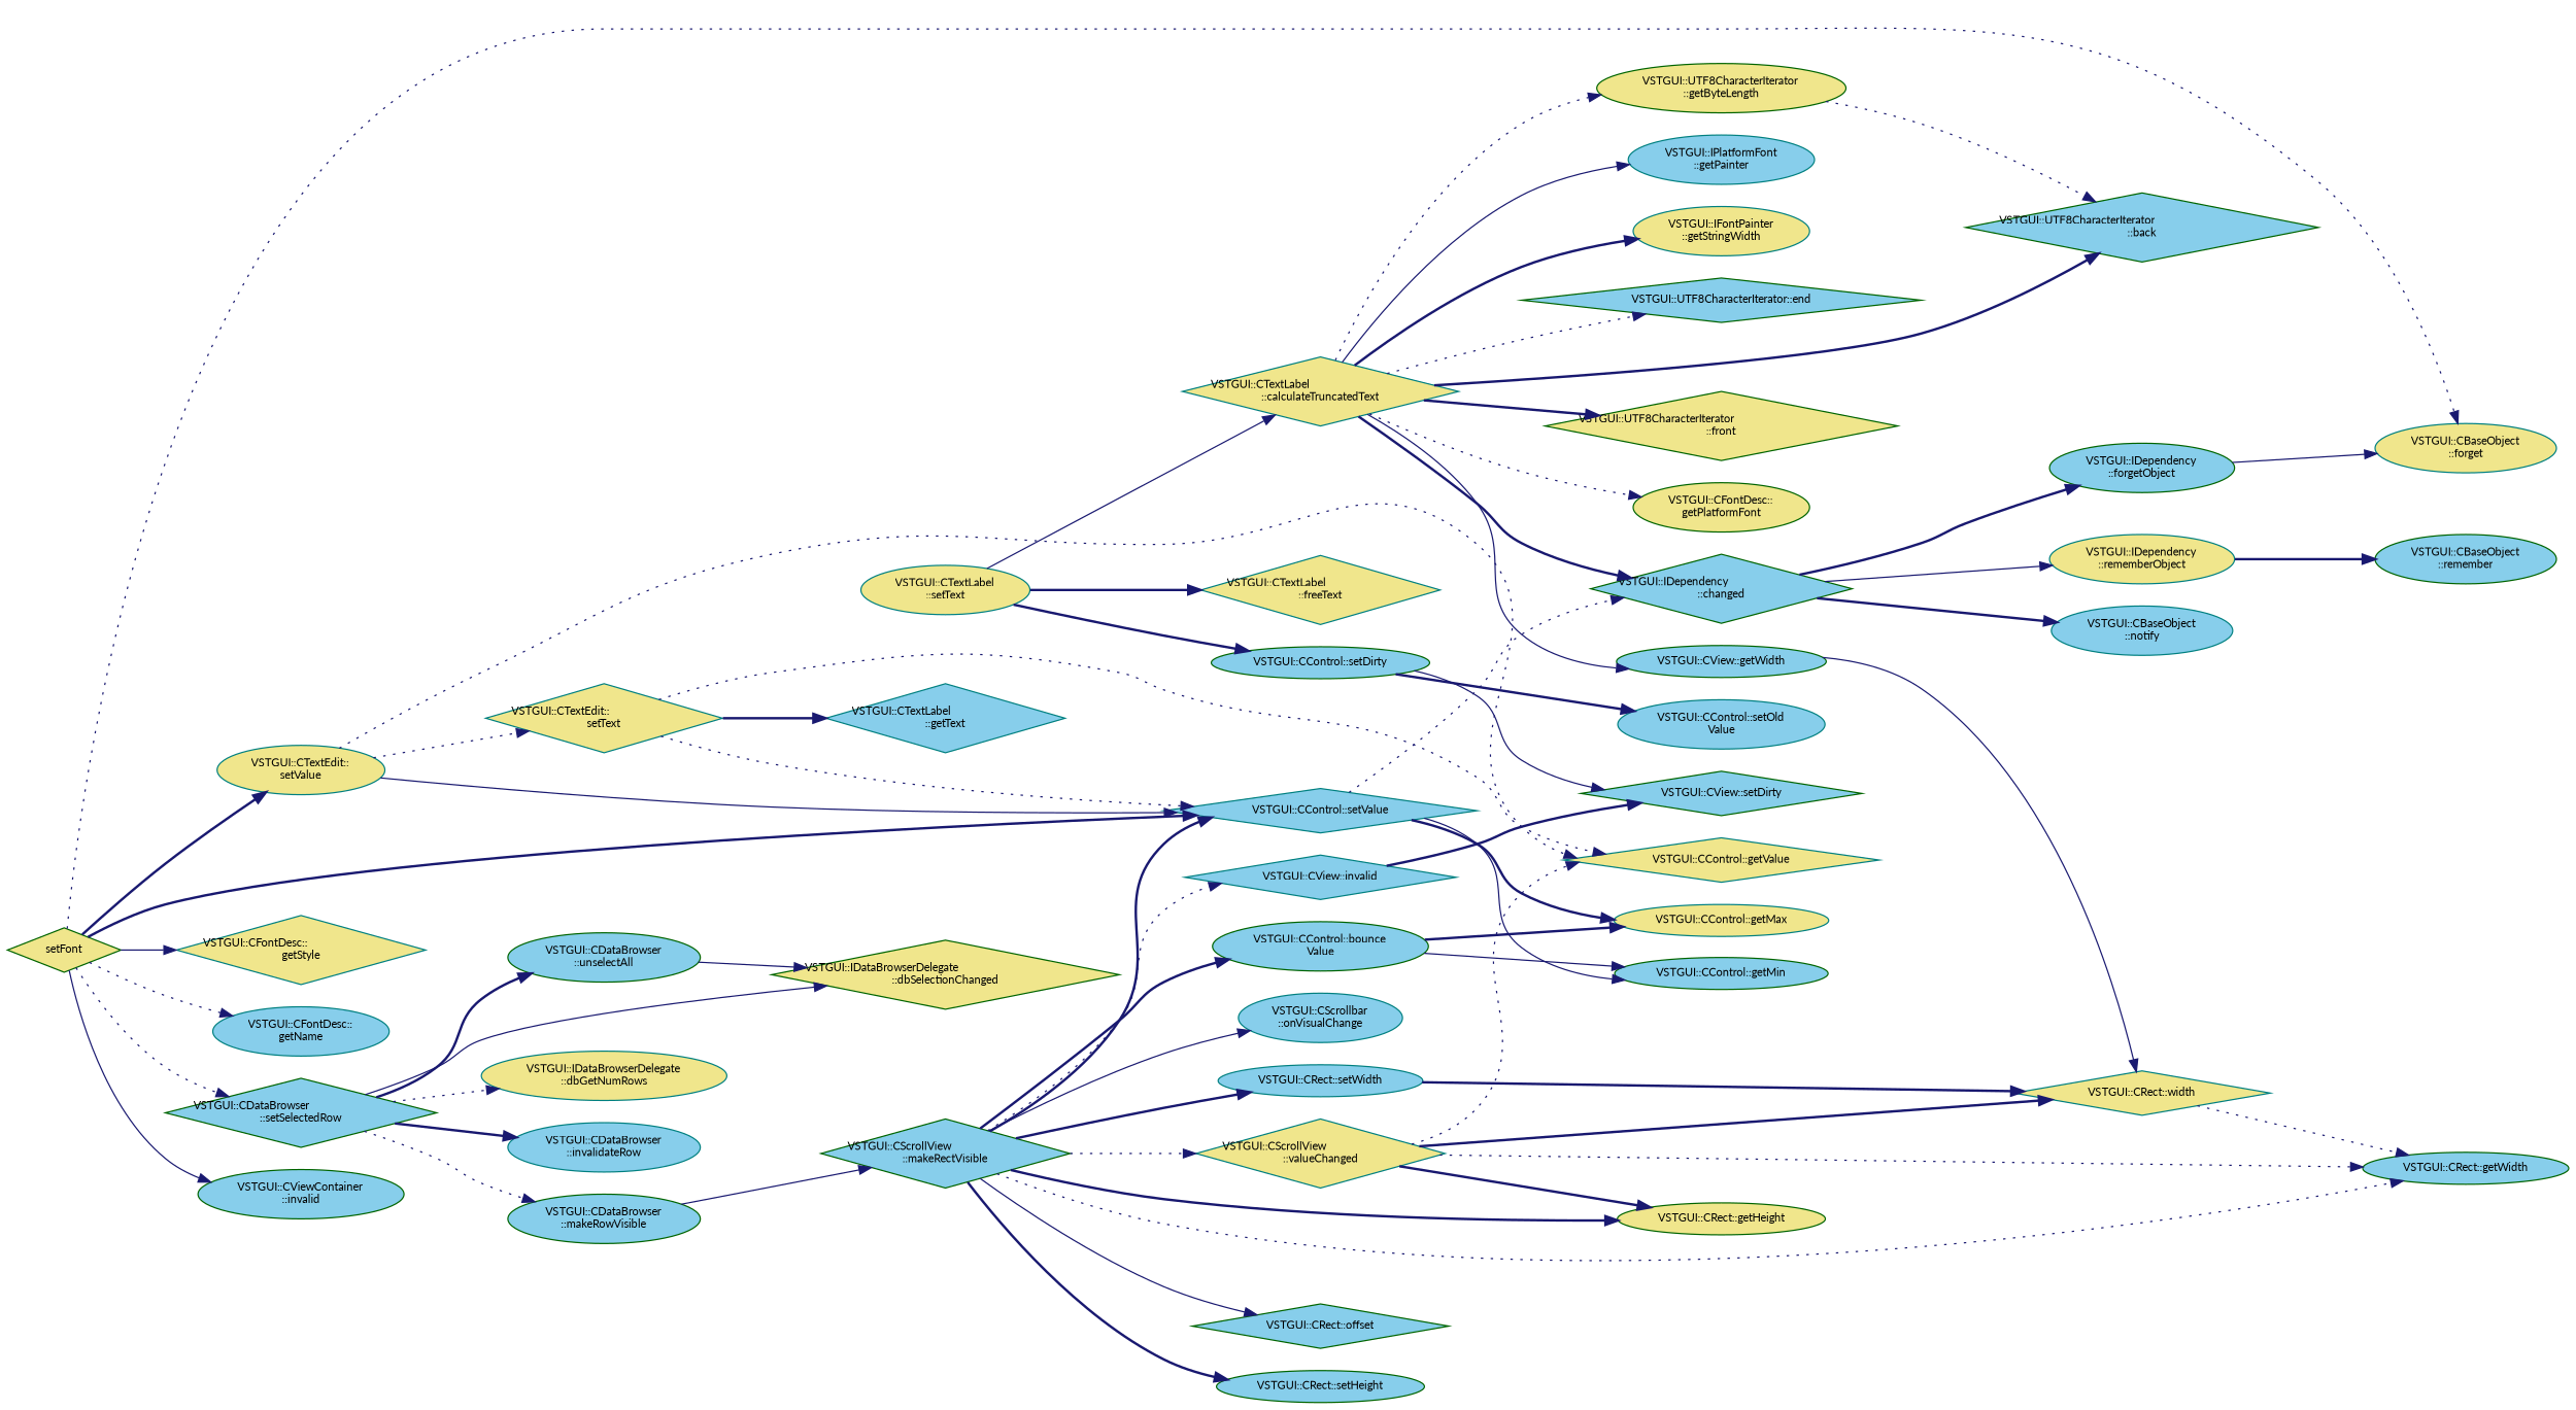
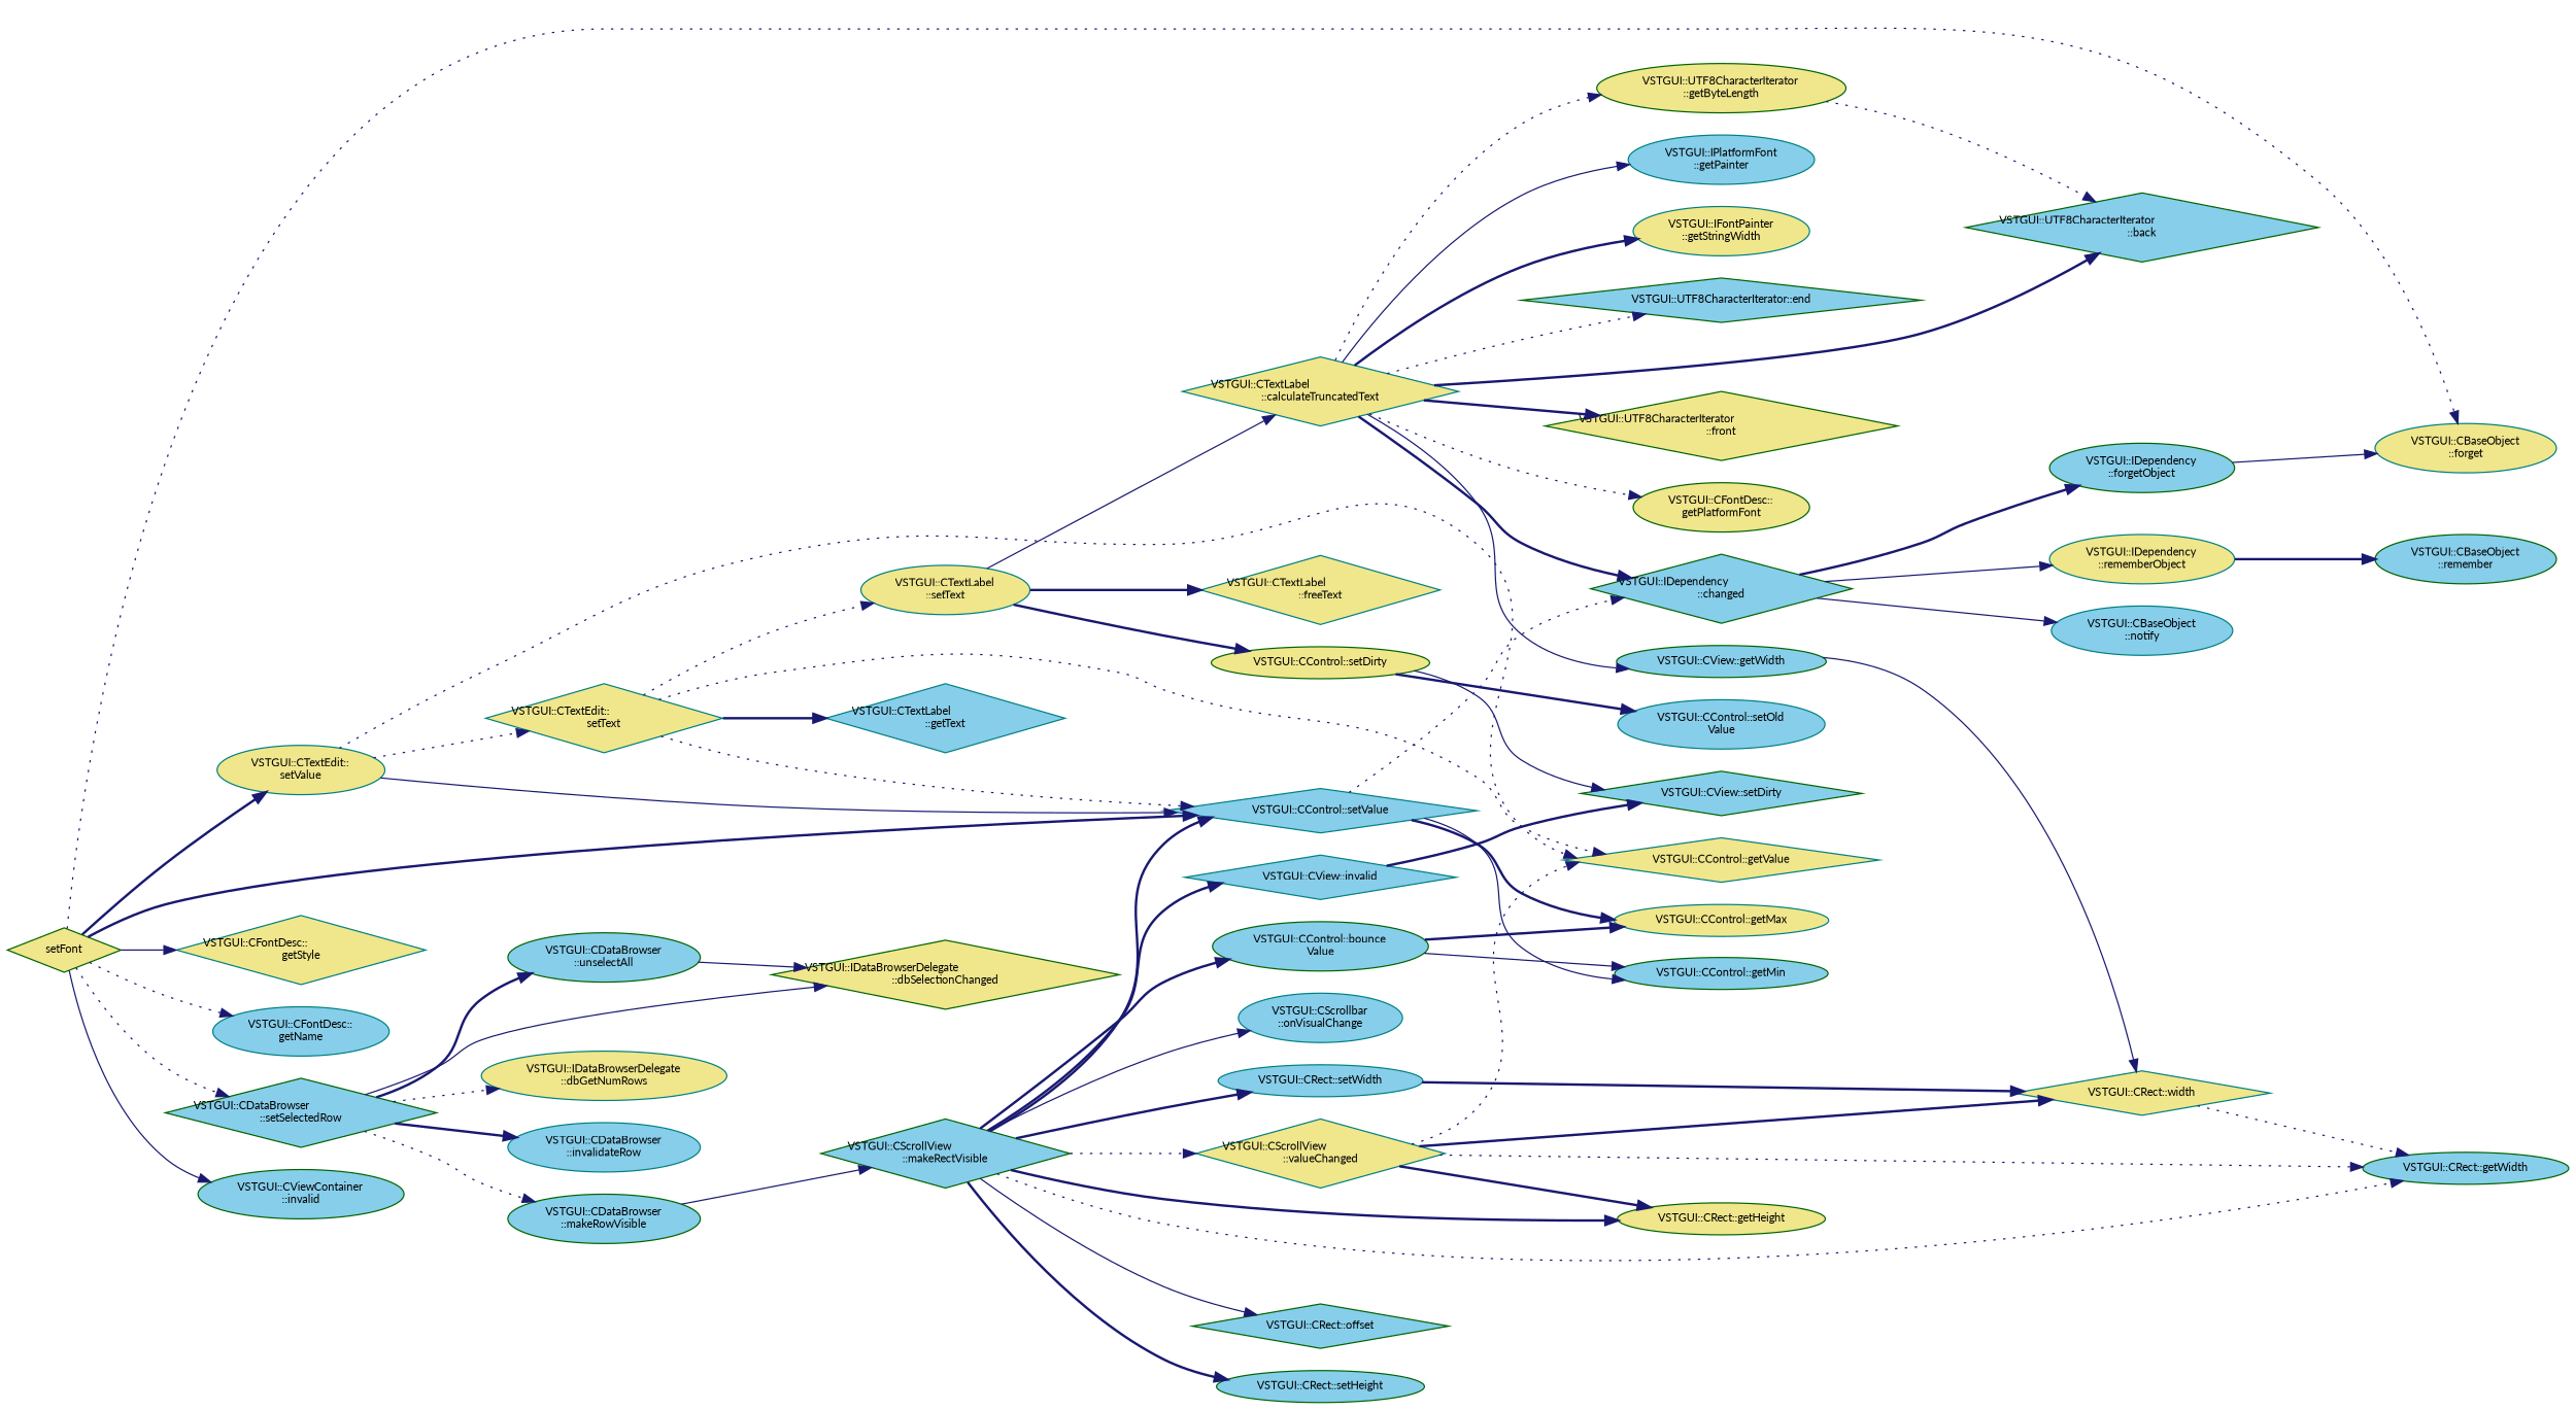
  digraph {
    fontname=Lato
    rankdir=LR
    node [color=darkgreen fillcolor=skyblue fontname=Lato fontsize=9 shape=ellipse style=filled]
    edge [color=midnightblue fontname=Lato fontsize=9 labelfontname=Arial labelfontsize=9 style=bold]
    n1 [fillcolor=khaki fontcolor=black height=0.2 label=setFont shape=diamond width=0.4]
    n2 [color=teal fillcolor=khaki height=0.2 label="VSTGUI::CBaseObject\l::forget" width=0.4]
    n3 [color=teal fillcolor=khaki height=0.2 label="VSTGUI::CTextEdit::\lsetValue" width=0.4]
    n4 [color=teal height=0.2 label="VSTGUI::CControl::setValue" shape=diamond width=0.4]
    n5 [color=teal fillcolor=khaki height=0.2 label="VSTGUI::CFontDesc::\lgetStyle" shape=diamond width=0.4]
    n6 [color=teal height=0.2 label="VSTGUI::CFontDesc::\lgetName" width=0.4]
    n7 [height=0.2 label="VSTGUI::CDataBrowser\l::setSelectedRow" shape=diamond width=0.4]
    n8 [height=0.2 label="VSTGUI::CViewContainer\l::invalid" width=0.4]
    n9 [color=teal fillcolor=khaki height=0.2 label="VSTGUI::CControl::getValue" shape=diamond width=0.4]
    n10 [color=teal fillcolor=khaki height=0.2 label="VSTGUI::CTextEdit::\lsetText" shape=diamond width=0.4]
    n11 [height=0.2 label="VSTGUI::CControl::getMin" width=0.4]
    n12 [color=teal fillcolor=khaki height=0.2 label="VSTGUI::CControl::getMax" width=0.4]
    n13 [height=0.2 label="VSTGUI::IDependency\l::changed" shape=diamond width=0.4]
    n14 [height=0.2 label="VSTGUI::CDataBrowser\l::unselectAll" width=0.4]
    n15 [fillcolor=khaki height=0.2 label="VSTGUI::IDataBrowserDelegate\l::dbSelectionChanged" shape=diamond width=0.4]
    n16 [color=teal fillcolor=khaki height=0.2 label="VSTGUI::IDataBrowserDelegate\l::dbGetNumRows" width=0.4]
    n17 [color=teal height=0.2 label="VSTGUI::CDataBrowser\l::invalidateRow" width=0.4]
    n18 [height=0.2 label="VSTGUI::CDataBrowser\l::makeRowVisible" width=0.4]
    n19 [color=teal fillcolor=khaki height=0.2 label="VSTGUI::CTextLabel\l::setText" width=0.4]
    n20 [color=teal height=0.2 label="VSTGUI::CTextLabel\l::getText" shape=diamond width=0.4]
    n21 [color=teal fillcolor=khaki height=0.2 label="VSTGUI::IDependency\l::rememberObject" width=0.4]
    n22 [color=teal height=0.2 label="VSTGUI::CBaseObject\l::notify" width=0.4]
    n23 [height=0.2 label="VSTGUI::IDependency\l::forgetObject" width=0.4]
    n24 [height=0.2 label="VSTGUI::CBaseObject\l::remember" width=0.4]
    n25 [color=teal fillcolor=khaki height=0.2 label="VSTGUI::CTextLabel\l::freeText" shape=diamond width=0.4]
    n26 [color=teal fillcolor=khaki height=0.2 label="VSTGUI::CTextLabel\l::calculateTruncatedText" shape=diamond width=0.4]
-   n27 [height=0.2 label="VSTGUI::CControl::setDirty" width=0.4]
+   n27 [fillcolor=khaki height=0.2 label="VSTGUI::CControl::setDirty" width=0.4]
    n28 [fillcolor=khaki height=0.2 label="VSTGUI::CFontDesc::\lgetPlatformFont" width=0.4]
    n29 [color=teal height=0.2 label="VSTGUI::IPlatformFont\l::getPainter" width=0.4]
    n30 [color=teal fillcolor=khaki height=0.2 label="VSTGUI::IFontPainter\l::getStringWidth" width=0.4]
    n31 [height=0.2 label="VSTGUI::CView::getWidth" width=0.4]
    n32 [height=0.2 label="VSTGUI::UTF8CharacterIterator::end" shape=diamond width=0.4]
    n33 [fillcolor=khaki height=0.2 label="VSTGUI::UTF8CharacterIterator\l::front" shape=diamond width=0.4]
    n34 [fillcolor=khaki height=0.2 label="VSTGUI::UTF8CharacterIterator\l::getByteLength" width=0.4]
    n35 [height=0.2 label="VSTGUI::UTF8CharacterIterator\l::back" shape=diamond width=0.4]
    n36 [height=0.2 label="VSTGUI::CView::setDirty" shape=diamond width=0.4]
    n37 [color=teal height=0.2 label="VSTGUI::CControl::setOld\lValue" width=0.4]
    n38 [color=teal fillcolor=khaki height=0.2 label="VSTGUI::CRect::width" shape=diamond width=0.4]
    n39 [height=0.2 label="VSTGUI::CRect::getWidth" width=0.4]
    n40 [height=0.2 label="VSTGUI::CScrollView\l::makeRectVisible" shape=diamond width=0.4]
    n41 [height=0.2 label="VSTGUI::CRect::offset" shape=diamond width=0.4]
    n42 [color=teal height=0.2 label="VSTGUI::CRect::setWidth" width=0.4]
    n43 [height=0.2 label="VSTGUI::CRect::setHeight" width=0.4]
    n44 [fillcolor=khaki height=0.2 label="VSTGUI::CRect::getHeight" width=0.4]
    n45 [height=0.2 label="VSTGUI::CControl::bounce\lValue" width=0.4]
    n46 [color=teal height=0.2 label="VSTGUI::CScrollbar\l::onVisualChange" width=0.4]
    n47 [color=teal height=0.2 label="VSTGUI::CView::invalid" shape=diamond width=0.4]
    n48 [color=teal fillcolor=khaki height=0.2 label="VSTGUI::CScrollView\l::valueChanged" shape=diamond width=0.4]
    n1 -> n2 [style=dotted]
    n1 -> n3
    n1 -> n4
    n1 -> n5 [style=solid]
    n1 -> n6 [style=dotted]
    n1 -> n7 [style=dotted]
    n1 -> n8 [style=solid]
    n3 -> n4 [style=solid]
    n3 -> n9 [style=dotted]
    n3 -> n10 [style=dotted]
    n4 -> n11 [style=solid]
    n4 -> n12
    n4 -> n13 [style=dotted]
    n7 -> n14
    n7 -> n15 [style=solid]
    n7 -> n16 [style=dotted]
    n7 -> n17
    n7 -> n18 [style=dotted]
    n10 -> n4 [style=dotted]
    n10 -> n9 [style=dotted]
+   n10 -> n19 [style=dotted]
    n10 -> n20
    n13 -> n21 [style=solid]
-   n13 -> n22
+   n13 -> n22 [style=solid]
    n13 -> n23
    n14 -> n15 [style=solid]
    n18 -> n40 [style=solid]
    n19 -> n25
    n19 -> n26 [style=solid]
    n19 -> n27
    n21 -> n24
    n23 -> n2 [style=solid]
    n26 -> n13
    n26 -> n28 [style=dotted]
    n26 -> n29 [style=solid]
    n26 -> n30
    n26 -> n31 [style=solid]
    n26 -> n32 [style=dotted]
    n26 -> n33
    n26 -> n34 [style=dotted]
    n26 -> n35
    n27 -> n36 [style=solid]
    n27 -> n37
    n31 -> n38 [style=solid]
    n34 -> n35 [style=dotted]
    n38 -> n39 [style=dotted]
    n40 -> n4
    n40 -> n39 [style=dotted]
    n40 -> n41 [style=solid]
    n40 -> n42
    n40 -> n43
    n40 -> n44
    n40 -> n45
    n40 -> n46 [style=solid]
-   n40 -> n47 [style=dotted]
+   n40 -> n47
    n40 -> n48 [style=dotted]
    n42 -> n38
    n45 -> n11 [style=solid]
    n45 -> n12
    n47 -> n36
    n48 -> n9 [style=dotted]
    n48 -> n38
    n48 -> n39 [style=dotted]
    n48 -> n44
  }
